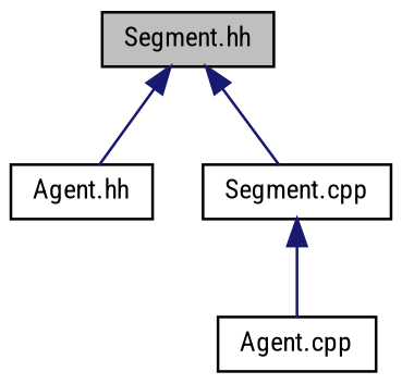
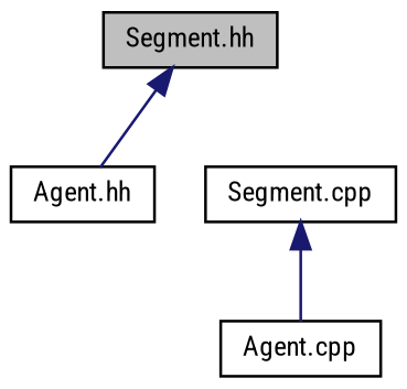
  digraph {
    fontname="Roboto Condensed"
    node [color=black fillcolor=white fontname="Roboto Condensed" fontsize=10 shape=record style=filled]
    edge [color=midnightblue dir=back fontname="Roboto Condensed" fontsize=10 labelfontname=FreeSans labelfontsize=10 style=solid]
    n1 [fillcolor=grey75 fontcolor=black height=0.2 label="Segment.hh" width=0.4]
    n2 [height=0.2 label="Agent.hh" width=0.4]
    n3 [height=0.2 label="Segment.cpp" width=0.4]
    n4 [height=0.2 label="Agent.cpp" width=0.4]
    n1 -> n2
-   n1 -> n3
    n3 -> n4
  }
